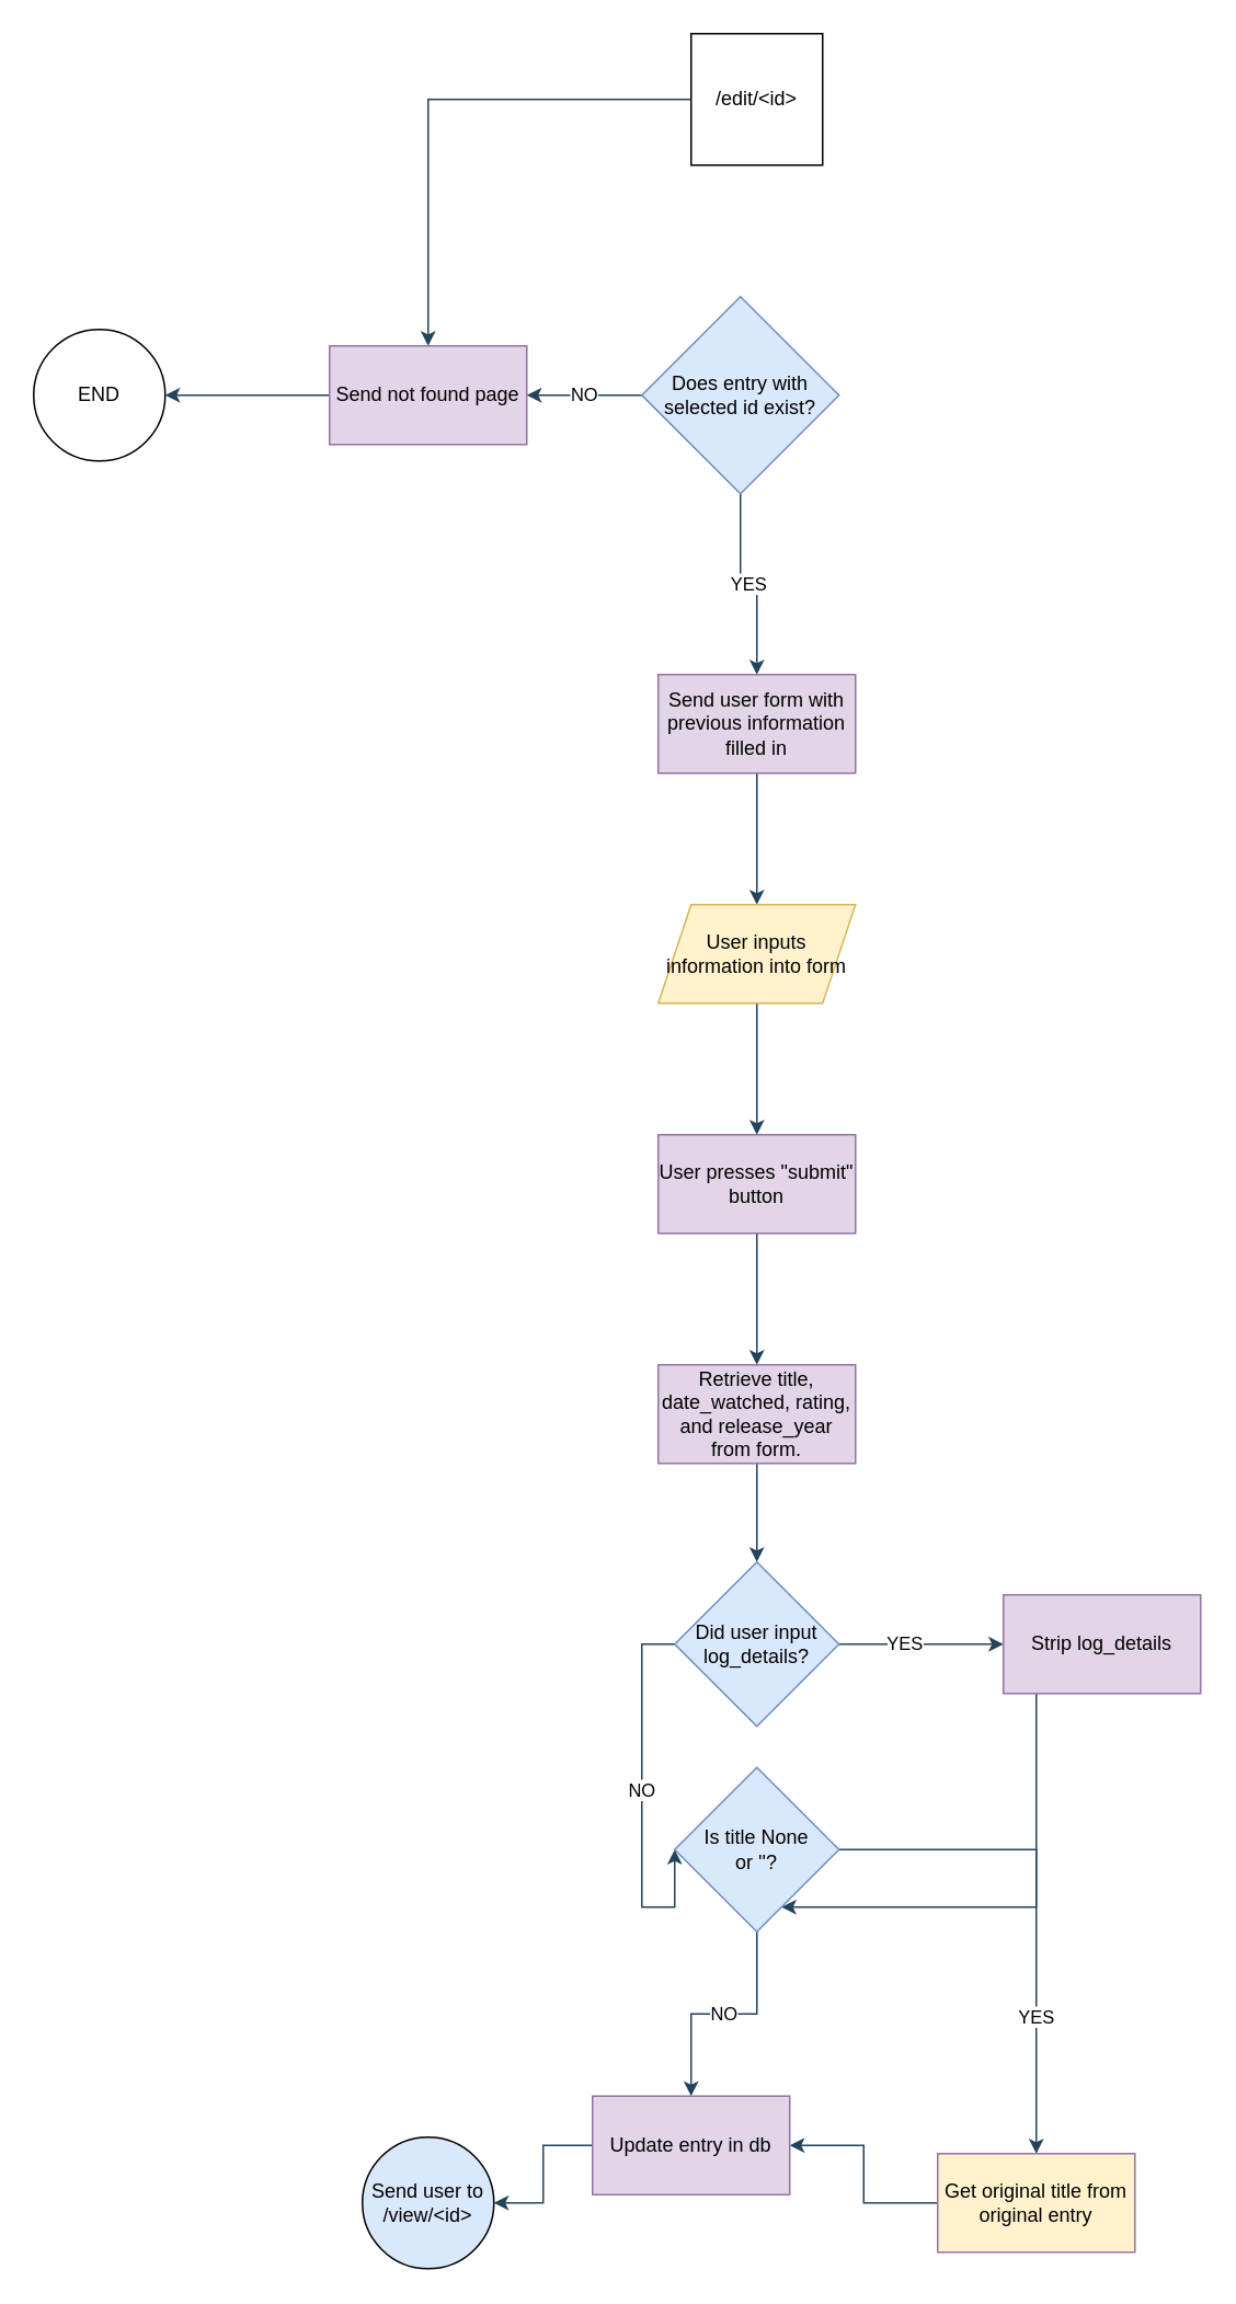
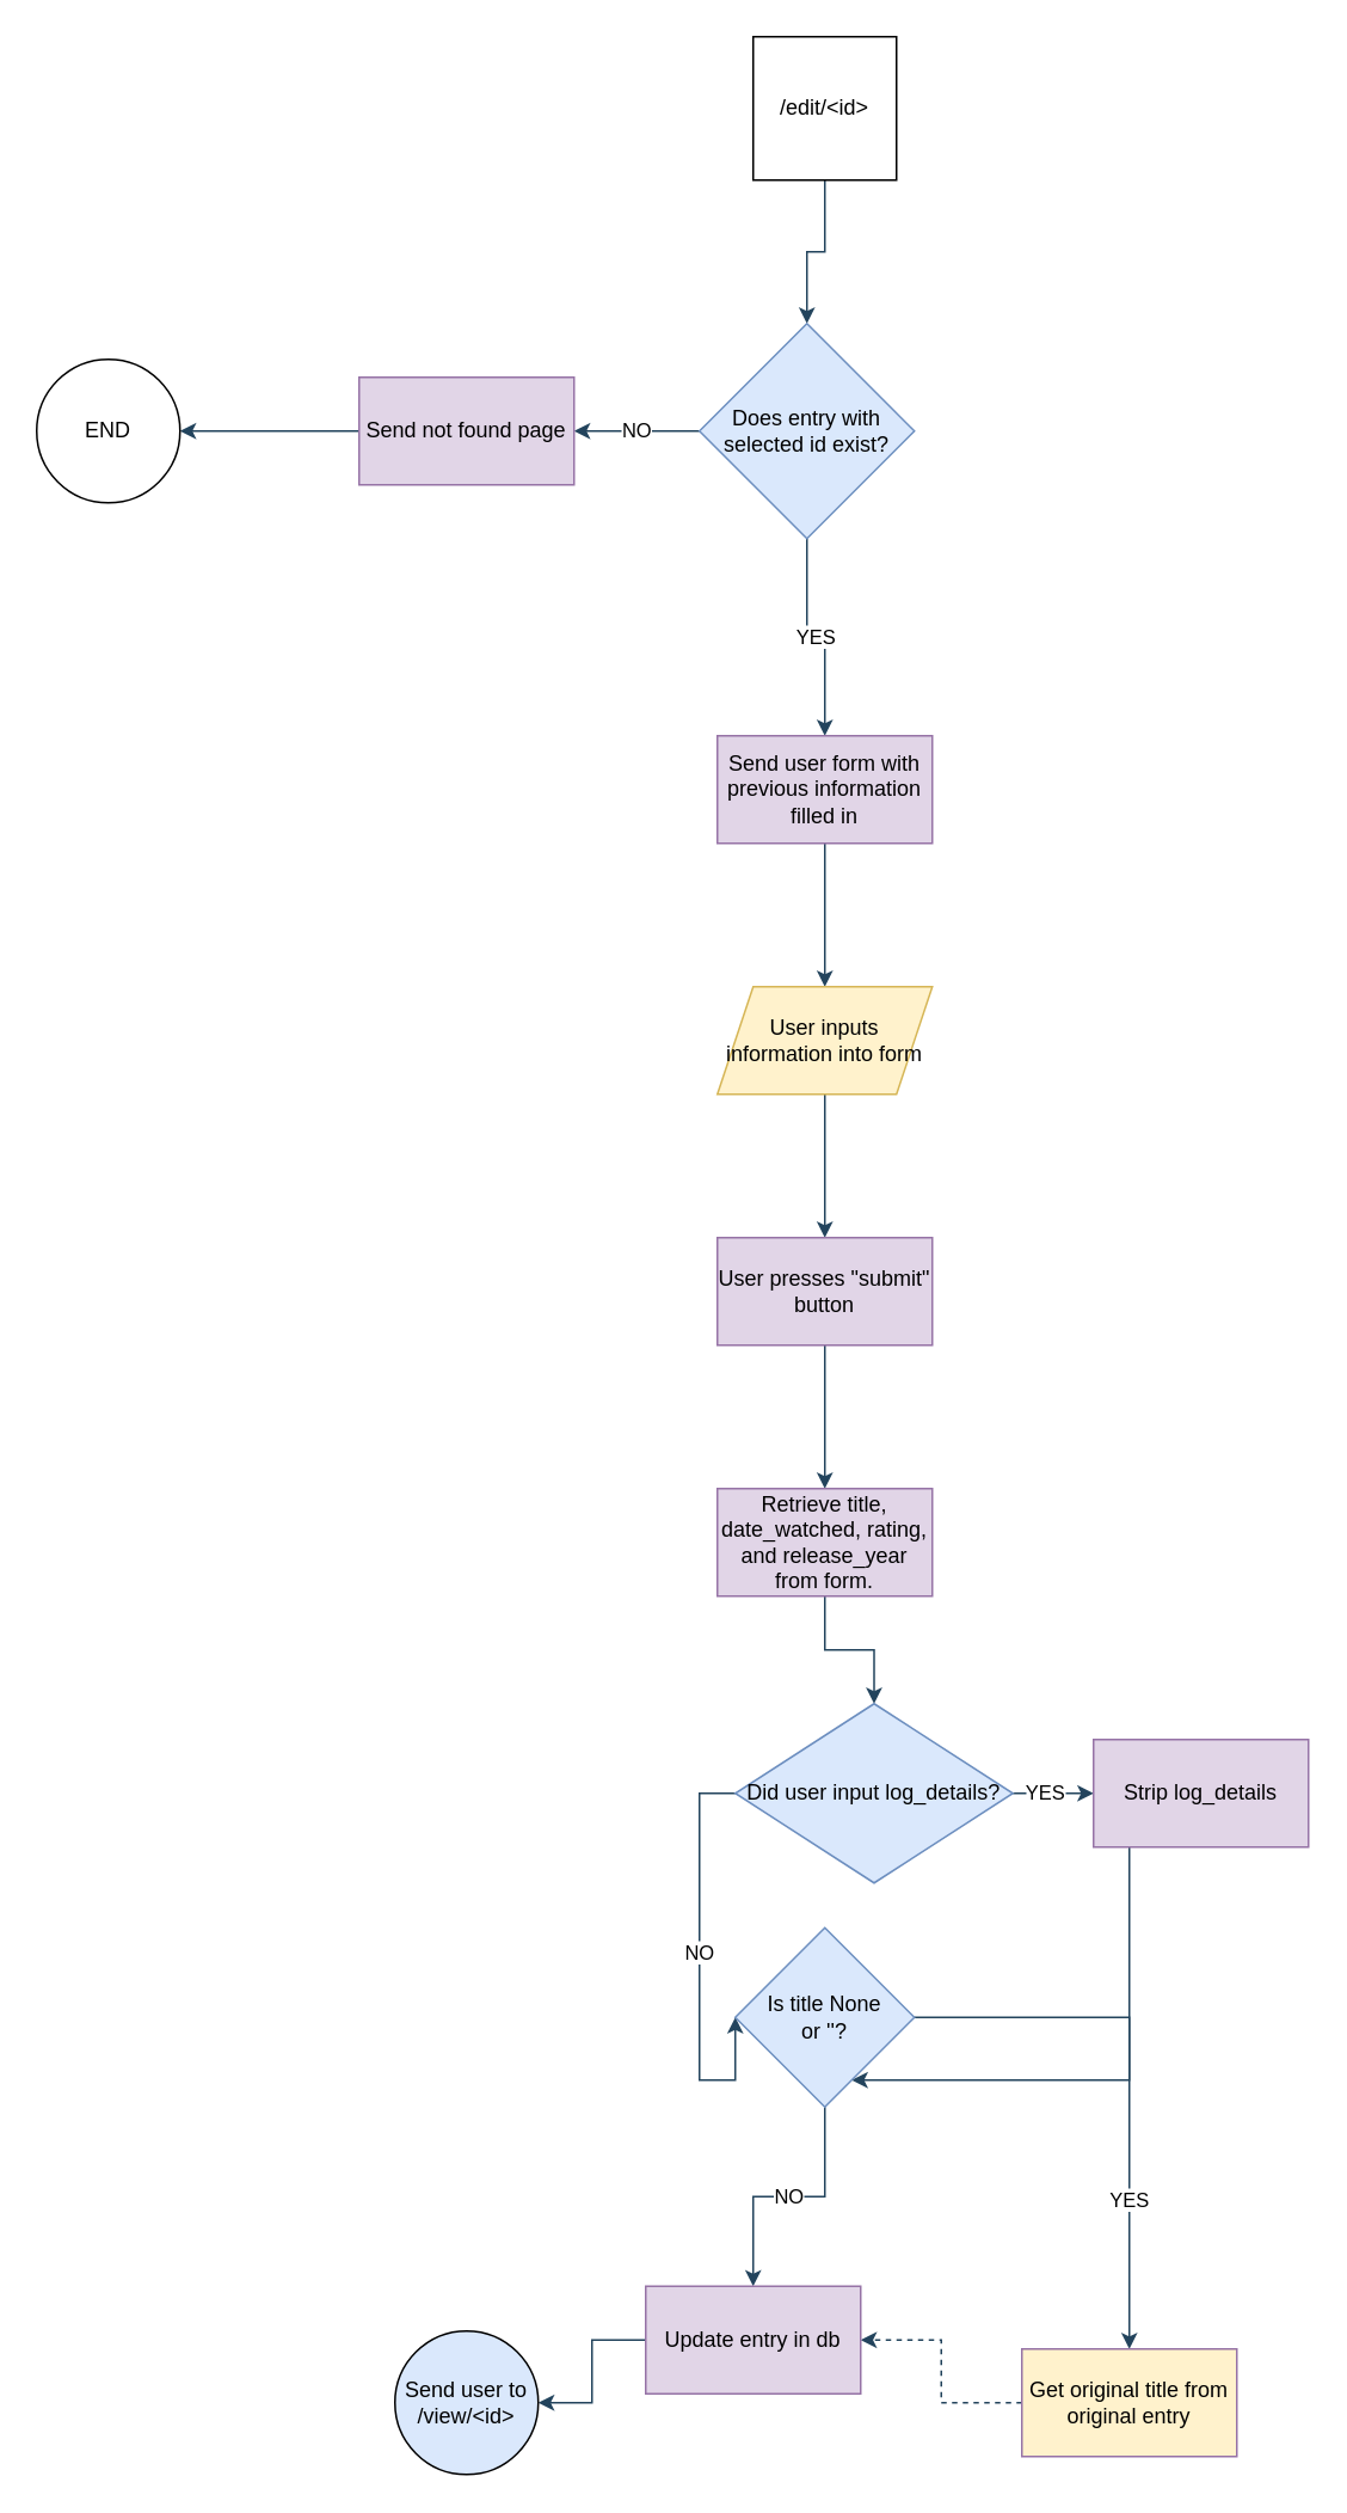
  <mxCell id="0" />
  <mxCell id="1" parent="0" />
- <mxCell id="2" value="" style="edgeStyle=orthogonalEdgeStyle;rounded=0;orthogonalLoop=1;jettySize=auto;html=1;strokeColor=#23445D;" parent="1" source="3" target="8" edge="1"><mxGeometry relative="1" as="geometry" /></mxCell>
+ <mxCell id="2" value="" style="edgeStyle=orthogonalEdgeStyle;rounded=0;orthogonalLoop=1;jettySize=auto;html=1;strokeColor=#23445D;" parent="1" source="3" target="6" edge="1"><mxGeometry relative="1" as="geometry" /></mxCell>
  <mxCell id="3" value="/edit/&amp;lt;id&amp;gt;" style="whiteSpace=wrap;html=1;aspect=fixed;labelBackgroundColor=none;rounded=0;" parent="1" vertex="1"><mxGeometry x="420" y="20" width="80" height="80" as="geometry" /></mxCell>
  <mxCell id="4" value="NO" style="edgeStyle=orthogonalEdgeStyle;rounded=0;orthogonalLoop=1;jettySize=auto;html=1;strokeColor=#23445D;" parent="1" source="6" target="8" edge="1"><mxGeometry relative="1" as="geometry" /></mxCell>
  <mxCell id="5" value="YES" style="edgeStyle=orthogonalEdgeStyle;rounded=0;orthogonalLoop=1;jettySize=auto;html=1;strokeColor=#23445D;" parent="1" source="6" target="11" edge="1"><mxGeometry relative="1" as="geometry" /></mxCell>
  <mxCell id="6" value="Does entry with selected id exist?" style="rhombus;whiteSpace=wrap;html=1;fillColor=#dae8fc;strokeColor=#6c8ebf;labelBackgroundColor=none;" parent="1" vertex="1"><mxGeometry x="390" y="180" width="120" height="120" as="geometry" /></mxCell>
  <mxCell id="7" value="" style="edgeStyle=orthogonalEdgeStyle;rounded=0;orthogonalLoop=1;jettySize=auto;html=1;strokeColor=#23445D;" parent="1" source="8" target="9" edge="1"><mxGeometry relative="1" as="geometry" /></mxCell>
  <mxCell id="8" value="Send not found page" style="whiteSpace=wrap;html=1;fillColor=#e1d5e7;strokeColor=#9673a6;labelBackgroundColor=none;" parent="1" vertex="1"><mxGeometry x="200" y="210" width="120" height="60" as="geometry" /></mxCell>
  <mxCell id="9" value="END" style="ellipse;whiteSpace=wrap;html=1;labelBackgroundColor=none;" parent="1" vertex="1"><mxGeometry x="20" y="200" width="80" height="80" as="geometry" /></mxCell>
  <mxCell id="10" value="" style="edgeStyle=orthogonalEdgeStyle;rounded=0;orthogonalLoop=1;jettySize=auto;html=1;strokeColor=#23445D;" parent="1" source="11" target="13" edge="1"><mxGeometry relative="1" as="geometry" /></mxCell>
  <mxCell id="11" value="Send user form with previous information filled in" style="whiteSpace=wrap;html=1;fillColor=#e1d5e7;strokeColor=#9673a6;labelBackgroundColor=none;" parent="1" vertex="1"><mxGeometry x="400" y="410" width="120" height="60" as="geometry" /></mxCell>
  <mxCell id="12" value="" style="edgeStyle=orthogonalEdgeStyle;rounded=0;orthogonalLoop=1;jettySize=auto;html=1;strokeColor=#23445D;" parent="1" source="13" target="15" edge="1"><mxGeometry relative="1" as="geometry" /></mxCell>
  <mxCell id="13" value="User inputs information into form" style="shape=parallelogram;perimeter=parallelogramPerimeter;whiteSpace=wrap;html=1;fixedSize=1;fillColor=#fff2cc;strokeColor=#d6b656;labelBackgroundColor=none;" parent="1" vertex="1"><mxGeometry x="400" y="550" width="120" height="60" as="geometry" /></mxCell>
  <mxCell id="14" value="" style="edgeStyle=orthogonalEdgeStyle;rounded=0;orthogonalLoop=1;jettySize=auto;html=1;strokeColor=#23445D;" parent="1" source="15" target="17" edge="1"><mxGeometry relative="1" as="geometry" /></mxCell>
  <mxCell id="15" value="User presses &quot;submit&quot; button" style="whiteSpace=wrap;html=1;fillColor=#e1d5e7;strokeColor=#9673a6;labelBackgroundColor=none;" parent="1" vertex="1"><mxGeometry x="400" y="690" width="120" height="60" as="geometry" /></mxCell>
  <mxCell id="16" value="" style="edgeStyle=orthogonalEdgeStyle;rounded=0;orthogonalLoop=1;jettySize=auto;html=1;strokeColor=#23445D;" parent="1" source="17" target="20" edge="1"><mxGeometry relative="1" as="geometry" /></mxCell>
  <mxCell id="17" value="Retrieve title, date_watched, rating, and release_year from form." style="whiteSpace=wrap;html=1;fillColor=#e1d5e7;strokeColor=#9673a6;labelBackgroundColor=none;" parent="1" vertex="1"><mxGeometry x="400" y="830" width="120" height="60" as="geometry" /></mxCell>
  <mxCell id="18" value="NO" style="edgeStyle=orthogonalEdgeStyle;rounded=0;orthogonalLoop=1;jettySize=auto;html=1;strokeColor=#23445D;entryX=0;entryY=0.5;entryDx=0;entryDy=0;" parent="1" source="20" target="25" edge="1"><mxGeometry x="-0.071" relative="1" as="geometry"><mxPoint x="280" y="1150" as="targetPoint" /><Array as="points"><mxPoint x="390" y="1000" /><mxPoint x="390" y="1160" /></Array><mxPoint as="offset" /></mxGeometry></mxCell>
  <mxCell id="19" value="YES" style="edgeStyle=orthogonalEdgeStyle;rounded=0;orthogonalLoop=1;jettySize=auto;html=1;strokeColor=#23445D;" parent="1" source="20" target="22" edge="1"><mxGeometry x="-0.2" relative="1" as="geometry"><mxPoint as="offset" /></mxGeometry></mxCell>
- <mxCell id="20" value="Did user input log_details?" style="rhombus;whiteSpace=wrap;html=1;fillColor=#dae8fc;strokeColor=#6c8ebf;labelBackgroundColor=none;" parent="1" vertex="1"><mxGeometry x="410" y="950" width="100" height="100" as="geometry" /></mxCell>
+ <mxCell id="20" value="Did user input log_details?" style="rhombus;whiteSpace=wrap;html=1;fillColor=#dae8fc;strokeColor=#6c8ebf;labelBackgroundColor=none;" parent="1" vertex="1"><mxGeometry x="410" y="950" width="155" height="100" as="geometry" /></mxCell>
  <mxCell id="21" value="" style="edgeStyle=orthogonalEdgeStyle;rounded=0;orthogonalLoop=1;jettySize=auto;html=1;strokeColor=#23445D;" parent="1" source="22" target="25" edge="1"><mxGeometry relative="1" as="geometry"><Array as="points"><mxPoint x="630" y="1160" /></Array></mxGeometry></mxCell>
  <mxCell id="22" value="Strip log_details" style="whiteSpace=wrap;html=1;fillColor=#e1d5e7;strokeColor=#9673a6;labelBackgroundColor=none;" parent="1" vertex="1"><mxGeometry x="610" y="970" width="120" height="60" as="geometry" /></mxCell>
  <mxCell id="23" value="YES" style="edgeStyle=orthogonalEdgeStyle;rounded=0;orthogonalLoop=1;jettySize=auto;html=1;strokeColor=#23445D;" parent="1" source="25" target="27" edge="1"><mxGeometry x="0.455" relative="1" as="geometry"><mxPoint as="offset" /></mxGeometry></mxCell>
  <mxCell id="24" value="NO" style="edgeStyle=orthogonalEdgeStyle;rounded=0;orthogonalLoop=1;jettySize=auto;html=1;entryX=0.5;entryY=0;entryDx=0;entryDy=0;strokeColor=#23445D;" parent="1" source="25" target="29" edge="1"><mxGeometry relative="1" as="geometry" /></mxCell>
  <mxCell id="25" value="Is title None &lt;br&gt;or ''?" style="rhombus;whiteSpace=wrap;html=1;fillColor=#dae8fc;strokeColor=#6c8ebf;labelBackgroundColor=none;" parent="1" vertex="1"><mxGeometry x="410" y="1075" width="100" height="100" as="geometry" /></mxCell>
- <mxCell id="26" value="" style="edgeStyle=orthogonalEdgeStyle;rounded=0;orthogonalLoop=1;jettySize=auto;html=1;strokeColor=#23445D;" parent="1" source="27" target="29" edge="1"><mxGeometry relative="1" as="geometry" /></mxCell>
+ <mxCell id="26" value="" style="edgeStyle=orthogonalEdgeStyle;rounded=0;orthogonalLoop=1;jettySize=auto;html=1;strokeColor=#23445D;dashed=1;" parent="1" source="27" target="29" edge="1"><mxGeometry relative="1" as="geometry" /></mxCell>
  <mxCell id="27" value="Get original title from original entry" style="whiteSpace=wrap;html=1;fillColor=#fff2cc;strokeColor=#9673a6;labelBackgroundColor=none;" parent="1" vertex="1"><mxGeometry x="570" y="1310" width="120" height="60" as="geometry" /></mxCell>
  <mxCell id="28" value="" style="edgeStyle=orthogonalEdgeStyle;rounded=0;orthogonalLoop=1;jettySize=auto;html=1;strokeColor=#23445D;" parent="1" source="29" target="30" edge="1"><mxGeometry relative="1" as="geometry" /></mxCell>
  <mxCell id="29" value="Update entry in db" style="whiteSpace=wrap;html=1;fillColor=#e1d5e7;strokeColor=#9673a6;labelBackgroundColor=none;" parent="1" vertex="1"><mxGeometry x="360" y="1275" width="120" height="60" as="geometry" /></mxCell>
  <mxCell id="30" value="Send user to /view/&amp;lt;id&amp;gt;" style="ellipse;whiteSpace=wrap;html=1;labelBackgroundColor=none;fillColor=#dae8fc;" parent="1" vertex="1"><mxGeometry x="220" y="1300" width="80" height="80" as="geometry" /></mxCell>
